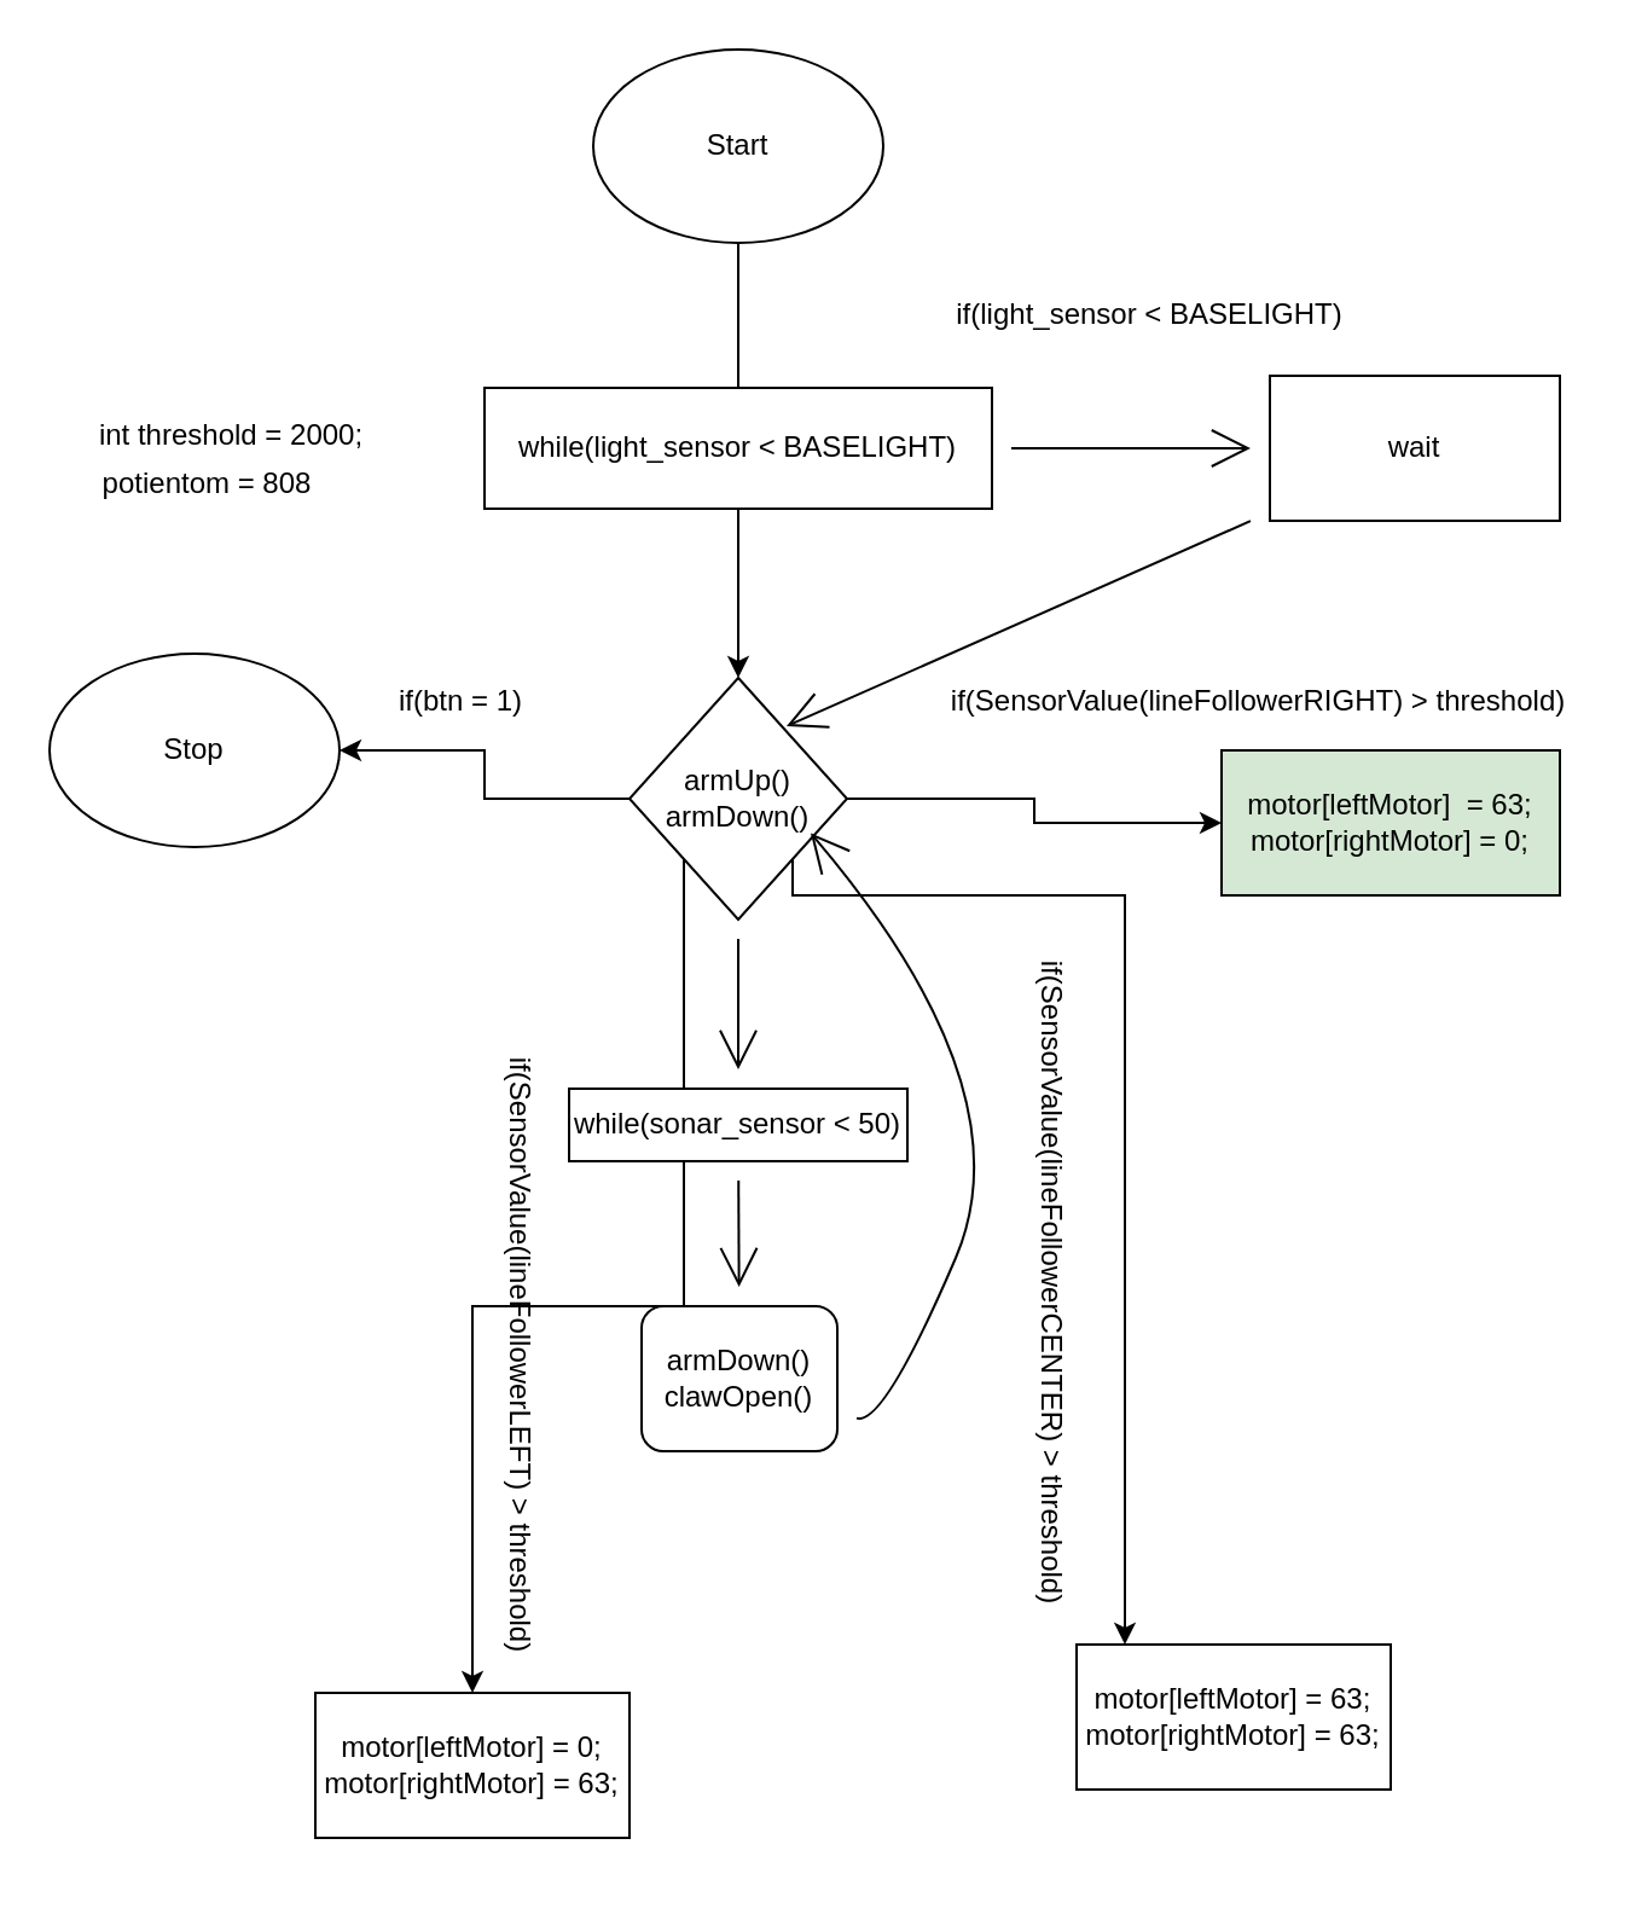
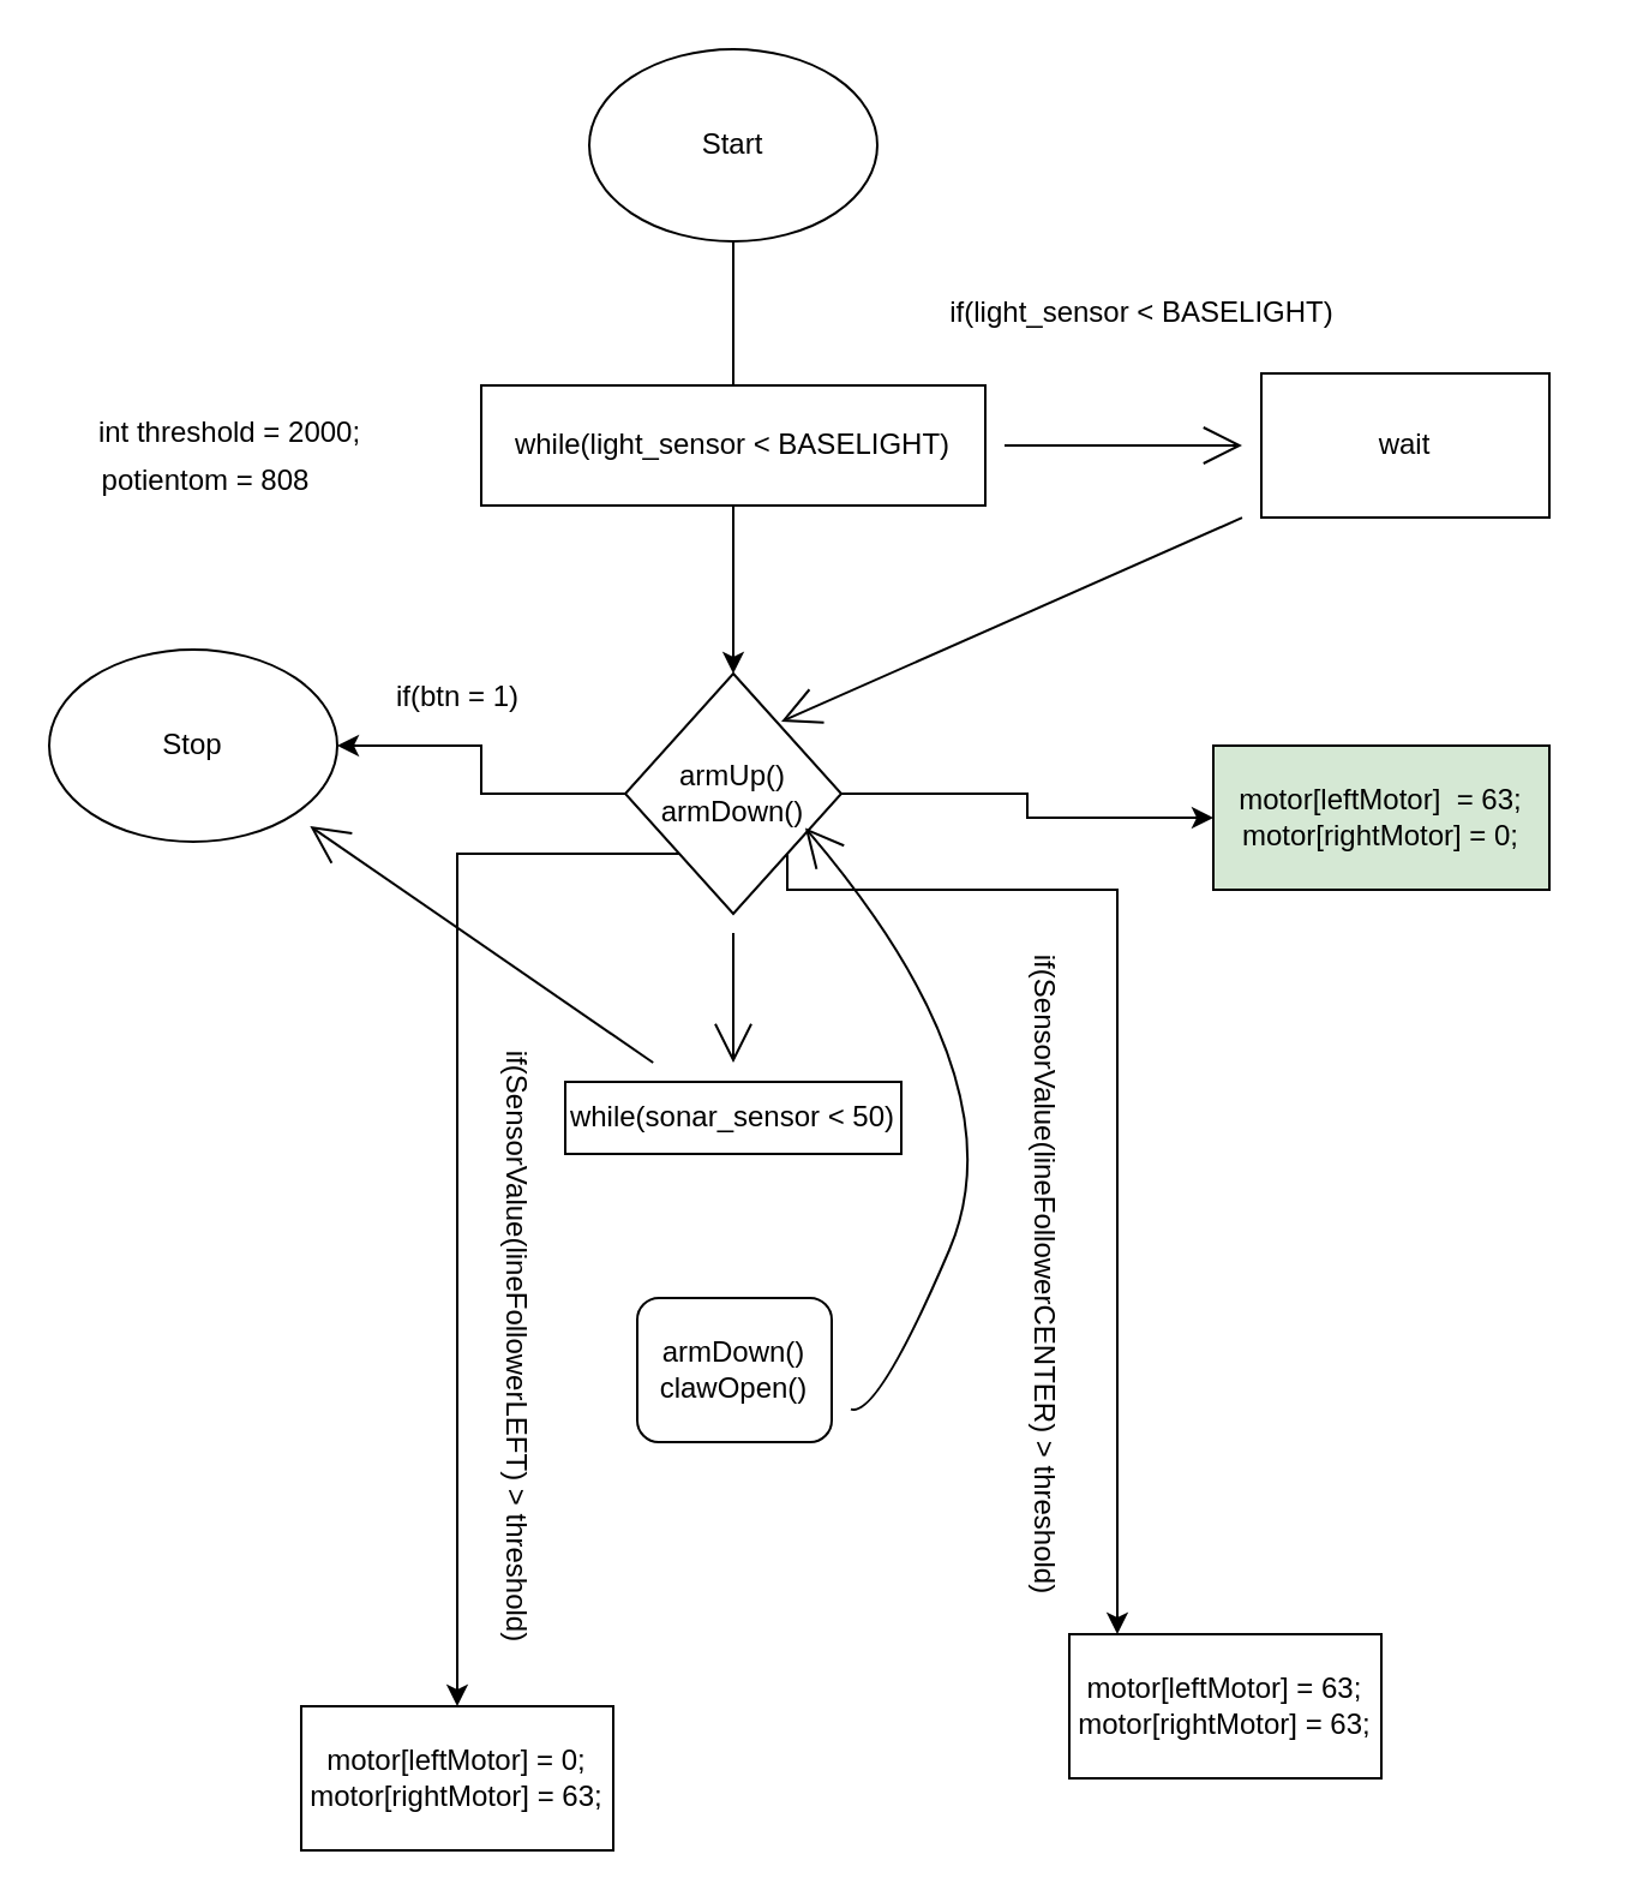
  <mxCell id="0" />
  <mxCell id="1" parent="0" />
  <mxCell id="2" value="" style="edgeStyle=orthogonalEdgeStyle;rounded=0;orthogonalLoop=1;jettySize=auto;html=1;startArrow=none;" edge="1" parent="1" source="24" target="9"><mxGeometry relative="1" as="geometry" /></mxCell>
  <mxCell id="3" value="Start" style="ellipse;whiteSpace=wrap;html=1;" vertex="1" parent="1"><mxGeometry x="245" y="20" width="120" height="80" as="geometry" /></mxCell>
  <mxCell id="4" value="" style="edgeStyle=orthogonalEdgeStyle;rounded=0;orthogonalLoop=1;jettySize=auto;html=1;startArrow=none;exitX=0;exitY=0.5;exitDx=0;exitDy=0;entryX=1;entryY=0.5;entryDx=0;entryDy=0;" edge="1" parent="1" source="9" target="10"><mxGeometry relative="1" as="geometry"><mxPoint x="-15" y="350" as="targetPoint" /><mxPoint x="90" y="350" as="sourcePoint" /></mxGeometry></mxCell>
  <mxCell id="5" value="" style="edgeStyle=orthogonalEdgeStyle;rounded=0;orthogonalLoop=1;jettySize=auto;html=1;exitX=0;exitY=1;exitDx=0;exitDy=0;" edge="1" parent="1" source="9" target="12"><mxGeometry relative="1" as="geometry" /></mxCell>
  <mxCell id="6" style="edgeStyle=orthogonalEdgeStyle;rounded=0;orthogonalLoop=1;jettySize=auto;html=1;entryX=0;entryY=0.5;entryDx=0;entryDy=0;" edge="1" parent="1" source="9" target="13"><mxGeometry relative="1" as="geometry" /></mxCell>
  <mxCell id="7" style="edgeStyle=orthogonalEdgeStyle;rounded=0;orthogonalLoop=1;jettySize=auto;html=1;exitX=1;exitY=1;exitDx=0;exitDy=0;" edge="1" parent="1" source="9"><mxGeometry relative="1" as="geometry"><mxPoint x="465" y="680" as="targetPoint" /><Array as="points"><mxPoint x="465" y="370" /></Array></mxGeometry></mxCell>
  <mxCell id="8" value="" style="edgeStyle=none;curved=1;rounded=0;orthogonalLoop=1;jettySize=auto;html=1;endArrow=open;startSize=14;endSize=14;sourcePerimeterSpacing=8;targetPerimeterSpacing=8;" edge="1" parent="1" source="9" target="20"><mxGeometry relative="1" as="geometry" /></mxCell>
  <mxCell id="9" value="armUp()&lt;br&gt;armDown()" style="rhombus;whiteSpace=wrap;html=1;" vertex="1" parent="1"><mxGeometry x="260" y="280" width="90" height="100" as="geometry" /></mxCell>
  <mxCell id="10" value="Stop" style="ellipse;whiteSpace=wrap;html=1;" vertex="1" parent="1"><mxGeometry x="20" y="270" width="120" height="80" as="geometry" /></mxCell>
  <mxCell id="11" value="if(btn = 1)" style="text;html=1;align=center;verticalAlign=middle;resizable=0;points=[];autosize=1;strokeColor=none;fillColor=none;" vertex="1" parent="1"><mxGeometry x="155" y="280" width="70" height="20" as="geometry" /></mxCell>
- <mxCell id="12" value="motor[leftMotor] = 0;&#10;   motor[rightMotor] = 63;" style="whiteSpace=wrap;html=1;" vertex="1" parent="1"><mxGeometry x="130" y="700" width="130" height="60" as="geometry" /></mxCell>
+ <mxCell id="12" value="motor[leftMotor] = 0;&#10;   motor[rightMotor] = 63;" style="whiteSpace=wrap;html=1;" vertex="1" parent="1"><mxGeometry x="125" y="710" width="130" height="60" as="geometry" /></mxCell>
  <mxCell id="13" value="&lt;div&gt;motor[leftMotor]&amp;nbsp; = 63;&lt;/div&gt;&lt;div&gt;&lt;span&gt;   &lt;/span&gt;motor[rightMotor] = 0;&lt;/div&gt;" style="whiteSpace=wrap;html=1;fillColor=#d5e8d4;" vertex="1" parent="1"><mxGeometry x="505" y="310" width="140" height="60" as="geometry" /></mxCell>
  <mxCell id="14" value="motor[leftMotor] = 63;&#10;   motor[rightMotor] = 63;" style="whiteSpace=wrap;html=1;" vertex="1" parent="1"><mxGeometry x="445" y="680" width="130" height="60" as="geometry" /></mxCell>
  <mxCell id="15" value="if(SensorValue(lineFollowerLEFT) &amp;gt; threshold)" style="text;html=1;align=center;verticalAlign=middle;resizable=0;points=[];autosize=1;strokeColor=none;fillColor=none;rotation=90;" vertex="1" parent="1"><mxGeometry x="85" y="550" width="260" height="20" as="geometry" /></mxCell>
  <mxCell id="16" value="int threshold = 2000;" style="text;html=1;align=center;verticalAlign=middle;resizable=0;points=[];autosize=1;strokeColor=none;fillColor=none;" vertex="1" parent="1"><mxGeometry x="35" y="170" width="120" height="20" as="geometry" /></mxCell>
  <mxCell id="17" value="if(SensorValue(lineFollowerCENTER) &amp;gt; threshold)" style="text;html=1;align=center;verticalAlign=middle;resizable=0;points=[];autosize=1;strokeColor=none;fillColor=none;rotation=90;" vertex="1" parent="1"><mxGeometry x="295" y="520" width="280" height="20" as="geometry" /></mxCell>
- <mxCell id="18" value="if(SensorValue(lineFollowerRIGHT) &amp;gt; threshold)" style="text;html=1;align=center;verticalAlign=middle;resizable=0;points=[];autosize=1;strokeColor=none;fillColor=none;" vertex="1" parent="1"><mxGeometry x="385" y="280" width="270" height="20" as="geometry" /></mxCell>
- <mxCell id="19" value="" style="edgeStyle=none;curved=1;rounded=0;orthogonalLoop=1;jettySize=auto;html=1;endArrow=open;startSize=14;endSize=14;sourcePerimeterSpacing=8;targetPerimeterSpacing=8;" edge="1" parent="1" source="20" target="22"><mxGeometry relative="1" as="geometry" /></mxCell>
+ <mxCell id="19" value="" style="edgeStyle=none;curved=1;rounded=0;orthogonalLoop=1;jettySize=auto;html=1;endArrow=open;startSize=14;endSize=14;sourcePerimeterSpacing=8;targetPerimeterSpacing=8;" edge="1" parent="1" source="20" target="10"><mxGeometry relative="1" as="geometry" /></mxCell>
  <mxCell id="20" value="while(sonar_sensor &amp;lt; 50)" style="whiteSpace=wrap;html=1;" vertex="1" parent="1"><mxGeometry x="235" y="450" width="140" height="30" as="geometry" /></mxCell>
  <mxCell id="21" value="" style="edgeStyle=none;curved=1;rounded=0;orthogonalLoop=1;jettySize=auto;html=1;endArrow=open;startSize=14;endSize=14;sourcePerimeterSpacing=8;targetPerimeterSpacing=8;entryX=0.833;entryY=0.642;entryDx=0;entryDy=0;entryPerimeter=0;" edge="1" parent="1" source="22" target="9"><mxGeometry relative="1" as="geometry"><Array as="points"><mxPoint x="365" y="590" /><mxPoint x="425" y="450" /></Array></mxGeometry></mxCell>
  <mxCell id="22" value="armDown()&lt;br&gt;clawOpen()" style="rounded=1;whiteSpace=wrap;html=1;" vertex="1" parent="1"><mxGeometry x="265" y="540" width="81" height="60" as="geometry" /></mxCell>
  <mxCell id="23" value="" style="edgeStyle=none;curved=1;rounded=0;orthogonalLoop=1;jettySize=auto;html=1;endArrow=open;startSize=14;endSize=14;sourcePerimeterSpacing=8;targetPerimeterSpacing=8;" edge="1" parent="1" source="24" target="27"><mxGeometry relative="1" as="geometry" /></mxCell>
  <mxCell id="24" value="while(light_sensor &amp;lt; BASELIGHT)" style="whiteSpace=wrap;html=1;" vertex="1" parent="1"><mxGeometry x="200" y="160" width="210" height="50" as="geometry" /></mxCell>
  <mxCell id="25" value="" style="edgeStyle=orthogonalEdgeStyle;rounded=0;orthogonalLoop=1;jettySize=auto;html=1;endArrow=none;" edge="1" parent="1" source="3" target="24"><mxGeometry relative="1" as="geometry"><mxPoint x="305" y="100" as="sourcePoint" /><mxPoint x="305" y="310" as="targetPoint" /></mxGeometry></mxCell>
  <mxCell id="26" value="" style="edgeStyle=none;curved=1;rounded=0;orthogonalLoop=1;jettySize=auto;html=1;endArrow=open;startSize=14;endSize=14;sourcePerimeterSpacing=8;targetPerimeterSpacing=8;" edge="1" parent="1" source="27"><mxGeometry relative="1" as="geometry"><mxPoint x="325" y="300" as="targetPoint" /></mxGeometry></mxCell>
  <mxCell id="27" value="wait" style="whiteSpace=wrap;html=1;" vertex="1" parent="1"><mxGeometry x="525" y="155" width="120" height="60" as="geometry" /></mxCell>
  <mxCell id="28" value="&lt;span&gt;if(light_sensor &amp;lt; BASELIGHT)&lt;/span&gt;" style="text;html=1;align=center;verticalAlign=middle;resizable=0;points=[];autosize=1;strokeColor=none;fillColor=none;" vertex="1" parent="1"><mxGeometry x="385" y="120" width="180" height="20" as="geometry" /></mxCell>
  <mxCell id="29" value="potientom = 808" style="text;html=1;align=center;verticalAlign=middle;resizable=0;points=[];autosize=1;strokeColor=none;fillColor=none;" vertex="1" parent="1"><mxGeometry x="35" y="190" width="100" height="20" as="geometry" /></mxCell>
